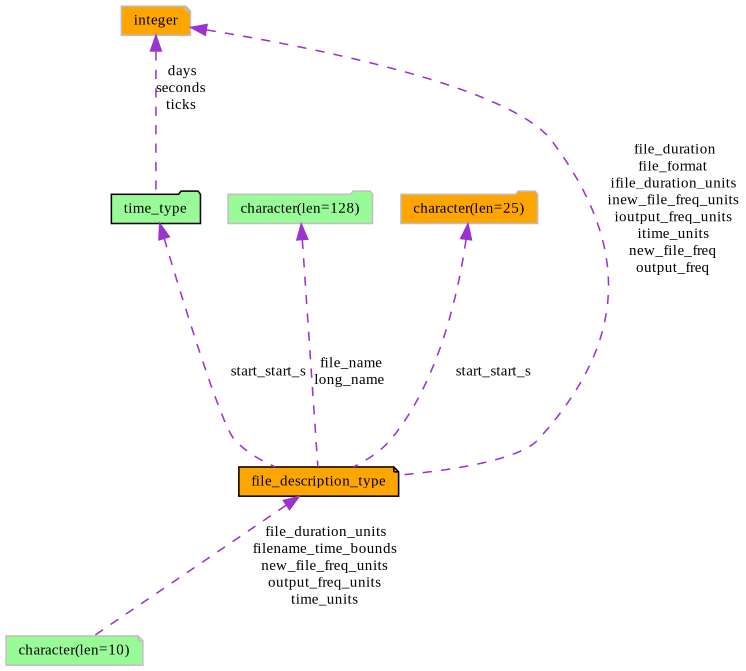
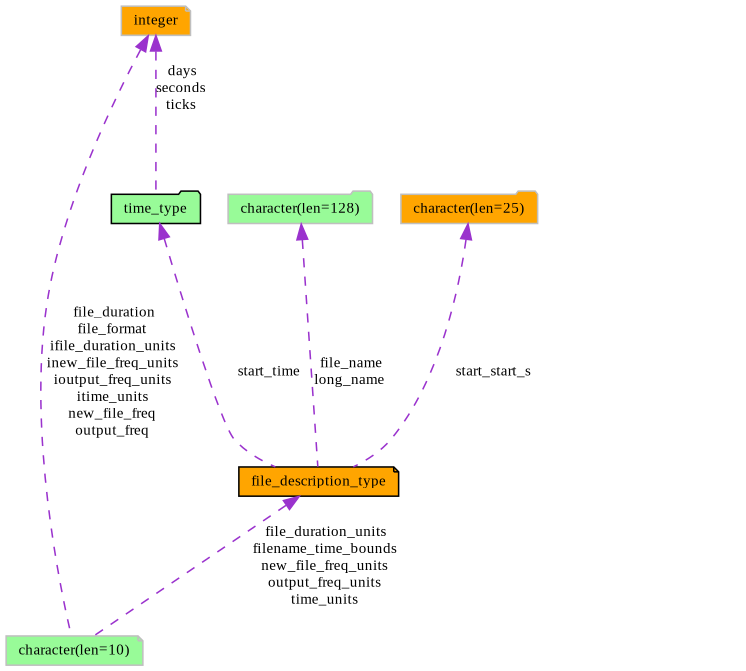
  digraph {
    fontname="Liberation Serif"
    node [color=grey75 fillcolor=orange fontname="Liberation Serif" fontsize=10 shape=note style=filled]
    edge [color=darkorchid3 dir=back fontname="Liberation Serif" fontsize=10 labelfontname=Helvetica labelfontsize=10 style=dashed]
    n1 [color=black fontcolor=black height=0.2 label=file_description_type width=0.4]
    n2 [fillcolor=palegreen height=0.2 label="character(len=10)" width=0.4]
    n3 [color=black fillcolor=palegreen height=0.2 label=time_type shape=folder width=0.4]
    n4 [height=0.2 label=integer width=0.4]
    n5 [fillcolor=palegreen height=0.2 label="character(len=128)" shape=folder width=0.4]
    n6 [height=0.2 label="character(len=25)" shape=folder width=0.4]
    n1 -> n2 [label=" file_duration_units\nfilename_time_bounds\nnew_file_freq_units\noutput_freq_units\ntime_units"]
-   n3 -> n1 [label=" start_start_s"]
-   n4 -> n1 [label=" file_duration\nfile_format\nifile_duration_units\ninew_file_freq_units\nioutput_freq_units\nitime_units\nnew_file_freq\noutput_freq"]
+   n3 -> n1 [label=" start_time"]
+   n4 -> n2 [label=" file_duration\nfile_format\nifile_duration_units\ninew_file_freq_units\nioutput_freq_units\nitime_units\nnew_file_freq\noutput_freq"]
    n4 -> n3 [label=" days\nseconds\nticks"]
    n5 -> n1 [label=" file_name\nlong_name"]
    n6 -> n1 [label=" start_start_s"]
  }
